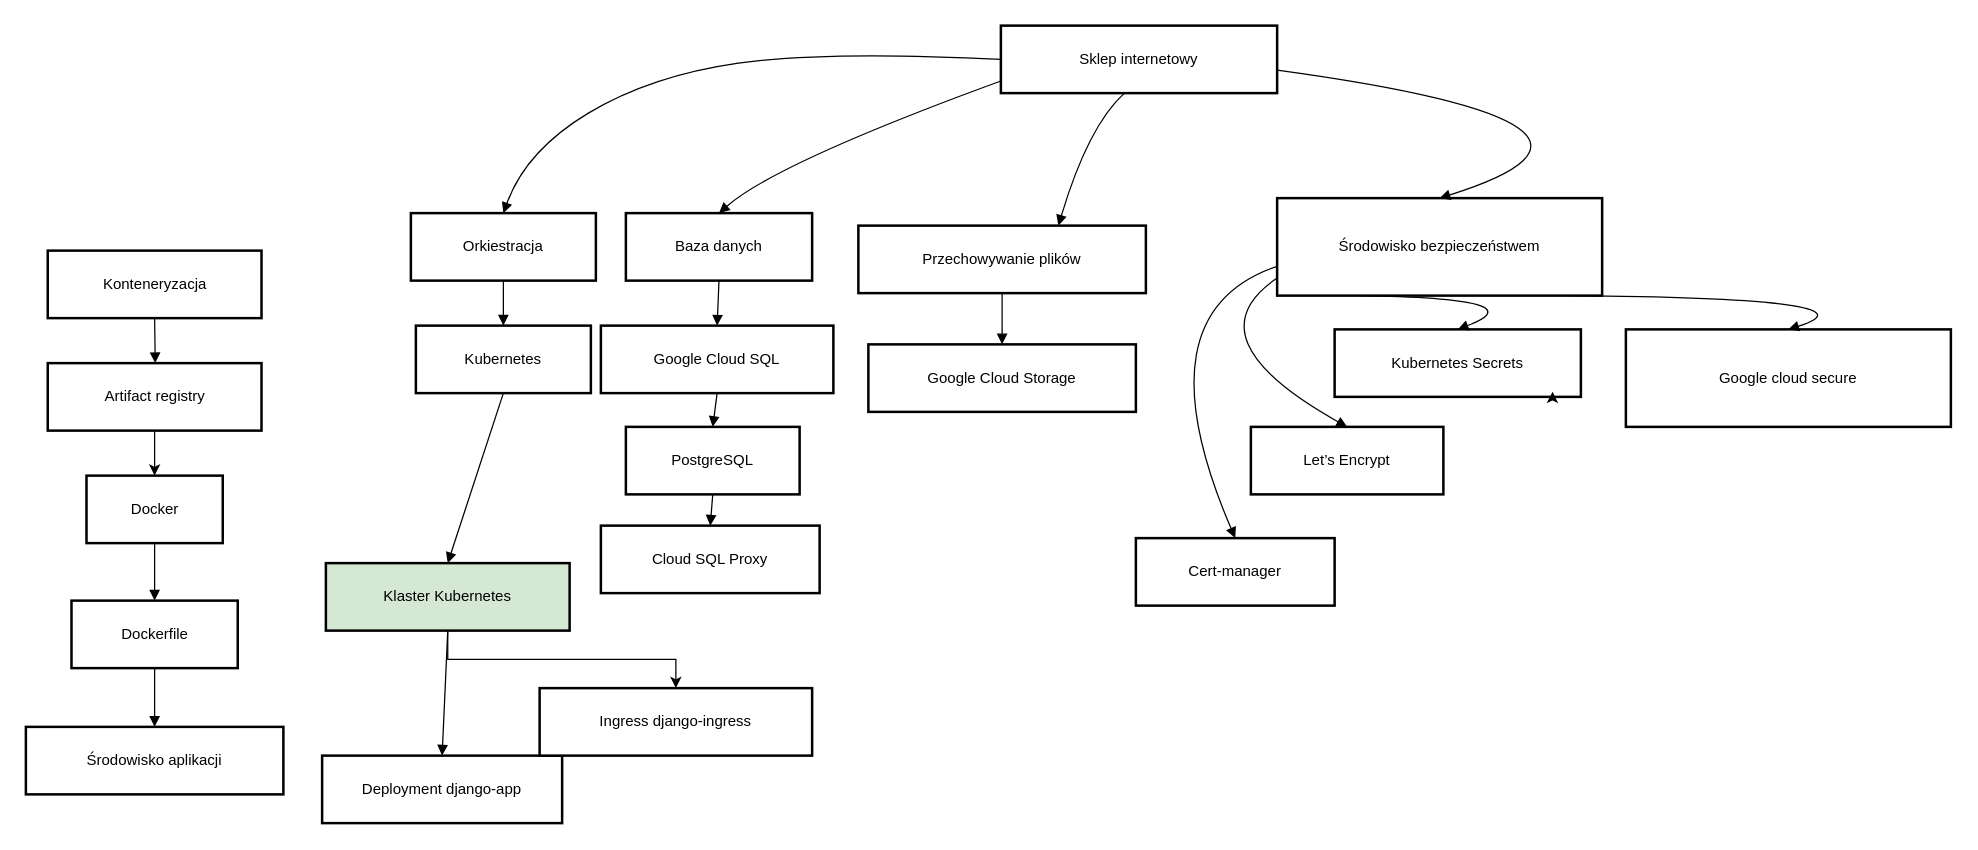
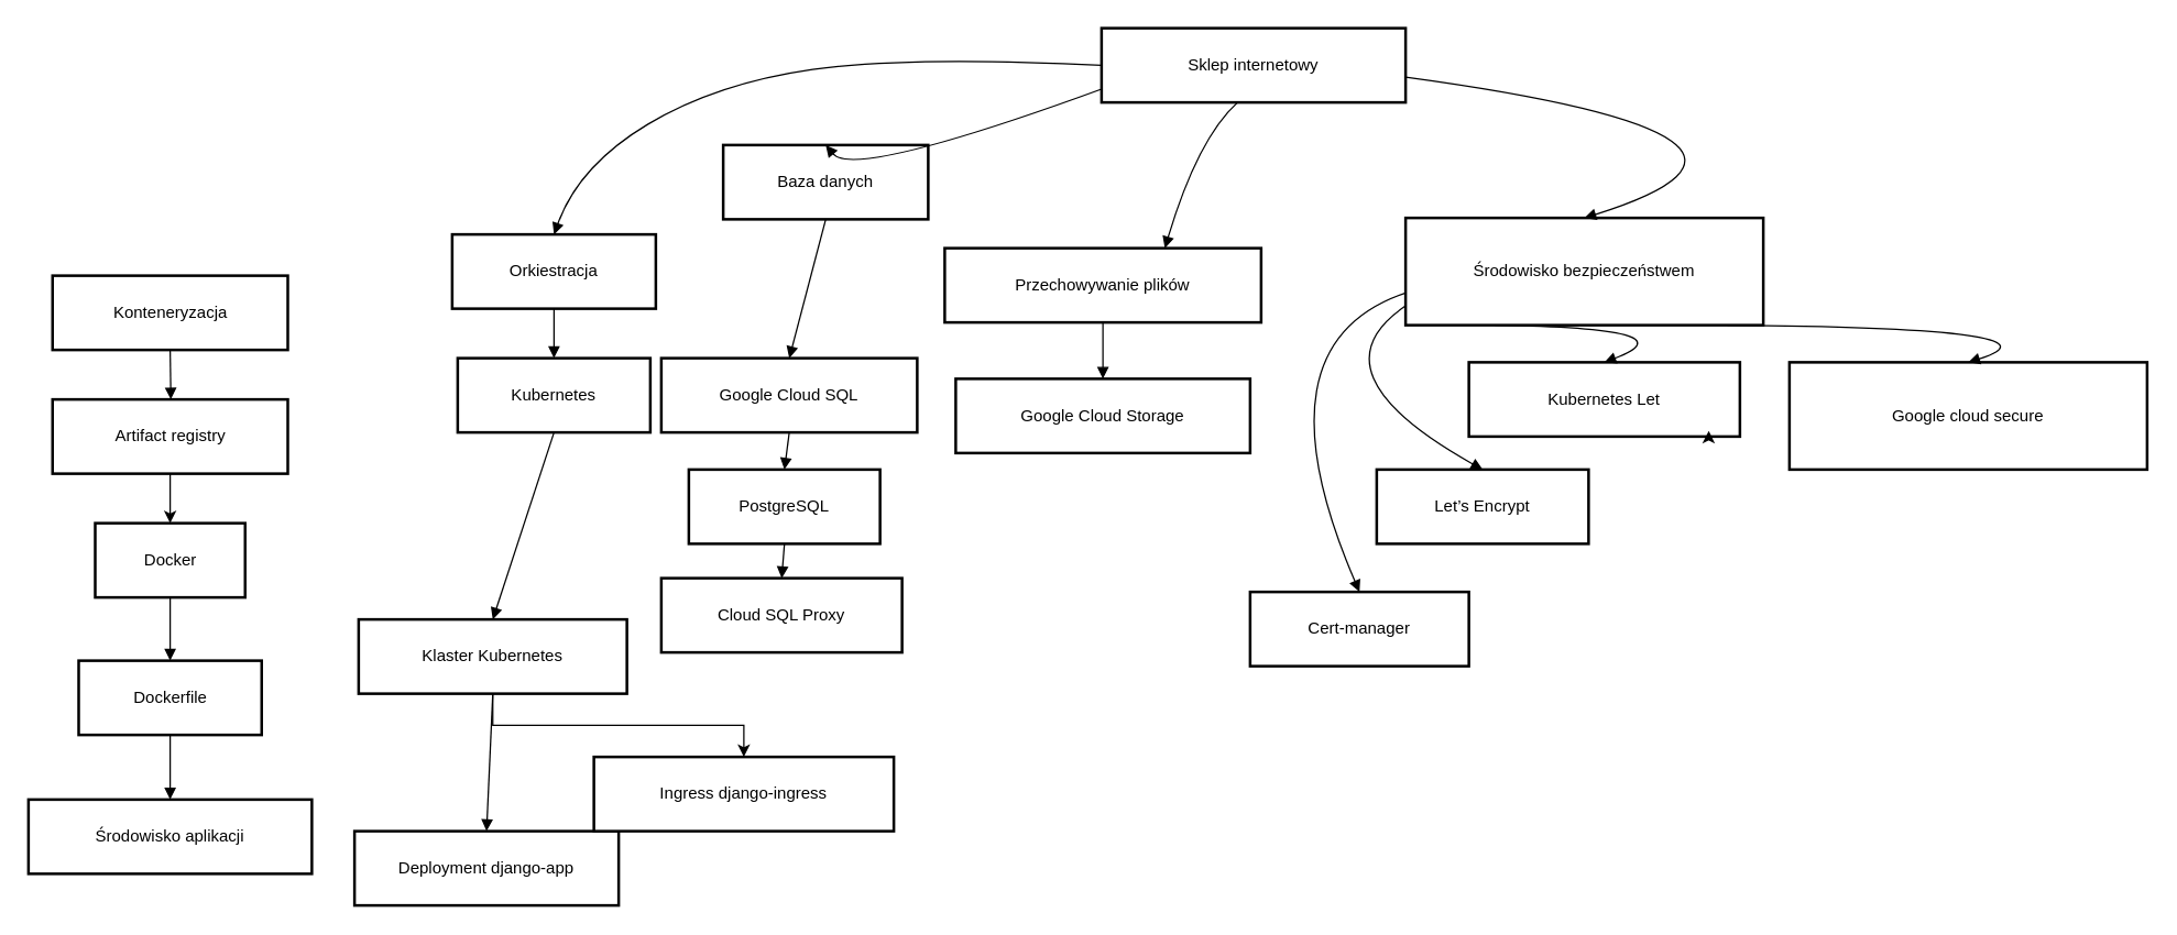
  <mxCell id="0" />
  <mxCell id="1" parent="0" />
  <mxCell id="2" value="Sklep internetowy" style="whiteSpace=wrap;strokeWidth=2;" parent="1" vertex="1"><mxGeometry x="800" y="20" width="221" height="54" as="geometry" /></mxCell>
  <mxCell id="3" value="Konteneryzacja" style="whiteSpace=wrap;strokeWidth=2;" parent="1" vertex="1"><mxGeometry x="37.5" y="200" width="171" height="54" as="geometry" /></mxCell>
  <mxCell id="4" value="Orkiestracja" style="whiteSpace=wrap;strokeWidth=2;" parent="1" vertex="1"><mxGeometry x="328" y="170" width="148" height="54" as="geometry" /></mxCell>
  <mxCell id="5" value="Docker" style="whiteSpace=wrap;strokeWidth=2;" parent="1" vertex="1"><mxGeometry x="68.5" y="380" width="109" height="54" as="geometry" /></mxCell>
  <mxCell id="6" value="Kubernetes" style="whiteSpace=wrap;strokeWidth=2;" parent="1" vertex="1"><mxGeometry x="332" y="260" width="140" height="54" as="geometry" /></mxCell>
  <mxCell id="7" value="Dockerfile" style="whiteSpace=wrap;strokeWidth=2;" parent="1" vertex="1"><mxGeometry x="56.5" y="480" width="133" height="54" as="geometry" /></mxCell>
  <mxCell id="8" value="Środowisko aplikacji" style="whiteSpace=wrap;strokeWidth=2;" parent="1" vertex="1"><mxGeometry x="20" y="581" width="206" height="54" as="geometry" /></mxCell>
  <mxCell id="9" style="edgeStyle=orthogonalEdgeStyle;rounded=0;orthogonalLoop=1;jettySize=auto;html=1;entryX=0.5;entryY=0;entryDx=0;entryDy=0;" edge="1" parent="1" source="10" target="12"><mxGeometry relative="1" as="geometry"><mxPoint x="455" y="490" as="sourcePoint" /><mxPoint x="540" y="536" as="targetPoint" /></mxGeometry></mxCell>
- <mxCell id="10" value="Klaster Kubernetes" style="whiteSpace=wrap;strokeWidth=2;fillColor=#d5e8d4;" parent="1" vertex="1"><mxGeometry x="260" y="450" width="195" height="54" as="geometry" /></mxCell>
+ <mxCell id="10" value="Klaster Kubernetes" style="whiteSpace=wrap;strokeWidth=2;" parent="1" vertex="1"><mxGeometry x="260" y="450" width="195" height="54" as="geometry" /></mxCell>
  <mxCell id="11" value="Deployment django-app" style="whiteSpace=wrap;strokeWidth=2;" parent="1" vertex="1"><mxGeometry x="257" y="604" width="192" height="54" as="geometry" /></mxCell>
  <mxCell id="12" value="Ingress django-ingress" style="whiteSpace=wrap;strokeWidth=2;" parent="1" vertex="1"><mxGeometry x="431" y="550" width="218" height="54" as="geometry" /></mxCell>
- <mxCell id="13" value="Baza danych" style="whiteSpace=wrap;strokeWidth=2;" parent="1" vertex="1"><mxGeometry x="500" y="170" width="149" height="54" as="geometry" /></mxCell>
+ <mxCell id="13" value="Baza danych" style="whiteSpace=wrap;strokeWidth=2;" parent="1" vertex="1"><mxGeometry x="525" y="105" width="149" height="54" as="geometry" /></mxCell>
  <mxCell id="14" value="Google Cloud SQL" style="whiteSpace=wrap;strokeWidth=2;" parent="1" vertex="1"><mxGeometry x="480" y="260" width="186" height="54" as="geometry" /></mxCell>
  <mxCell id="15" value="PostgreSQL" style="whiteSpace=wrap;strokeWidth=2;" parent="1" vertex="1"><mxGeometry x="500" y="341" width="139" height="54" as="geometry" /></mxCell>
  <mxCell id="16" value="Cloud SQL Proxy" style="whiteSpace=wrap;strokeWidth=2;" parent="1" vertex="1"><mxGeometry x="480" y="420" width="175" height="54" as="geometry" /></mxCell>
  <mxCell id="17" value="Przechowywanie plików" style="whiteSpace=wrap;strokeWidth=2;" parent="1" vertex="1"><mxGeometry x="686" y="180" width="230" height="54" as="geometry" /></mxCell>
  <mxCell id="18" value="Google Cloud Storage" style="whiteSpace=wrap;strokeWidth=2;" parent="1" vertex="1"><mxGeometry x="694" y="275" width="214" height="54" as="geometry" /></mxCell>
  <mxCell id="19" value="Środowisko bezpieczeństwem" style="whiteSpace=wrap;strokeWidth=2;" parent="1" vertex="1"><mxGeometry x="1021" y="158" width="260" height="78" as="geometry" /></mxCell>
  <mxCell id="20" value="Cert-manager" style="whiteSpace=wrap;strokeWidth=2;" parent="1" vertex="1"><mxGeometry x="908" y="430" width="159" height="54" as="geometry" /></mxCell>
  <mxCell id="21" value="Let’s Encrypt" style="whiteSpace=wrap;strokeWidth=2;" parent="1" vertex="1"><mxGeometry x="1000" y="341" width="154" height="54" as="geometry" /></mxCell>
- <mxCell id="22" value="Kubernetes Secrets" style="whiteSpace=wrap;strokeWidth=2;" parent="1" vertex="1"><mxGeometry x="1067" y="263" width="197" height="54" as="geometry" /></mxCell>
+ <mxCell id="22" value="Kubernetes Let" style="whiteSpace=wrap;strokeWidth=2;" parent="1" vertex="1"><mxGeometry x="1067" y="263" width="197" height="54" as="geometry" /></mxCell>
  <mxCell id="23" value="Google cloud secure" style="whiteSpace=wrap;strokeWidth=2;" parent="1" vertex="1"><mxGeometry x="1300" y="263" width="260" height="78" as="geometry" /></mxCell>
  <mxCell id="24" value="" style="curved=1;startArrow=none;endArrow=block;exitX=0;exitY=0.5;entryX=0.5;entryY=0;entryDx=0;entryDy=0;exitDx=0;exitDy=0;" parent="1" source="2" target="4" edge="1"><mxGeometry relative="1" as="geometry"><Array as="points"><mxPoint x="660" y="40" /><mxPoint x="520" y="60" /><mxPoint x="420" y="120" /></Array><mxPoint x="510" y="30" as="sourcePoint" /><mxPoint x="258.5" y="110.48" as="targetPoint" /></mxGeometry></mxCell>
  <mxCell id="25" value="" style="curved=1;startArrow=none;endArrow=block;exitX=0.5;exitY=1;" parent="1" source="3" edge="1"><mxGeometry relative="1" as="geometry"><Array as="points" /><mxPoint x="123.5" y="290" as="targetPoint" /></mxGeometry></mxCell>
  <mxCell id="26" value="" style="curved=1;startArrow=none;endArrow=block;exitX=0.5;exitY=1;entryX=0.5;entryY=0;" parent="1" source="4" target="6" edge="1"><mxGeometry relative="1" as="geometry"><Array as="points" /></mxGeometry></mxCell>
  <mxCell id="27" value="" style="curved=1;startArrow=none;endArrow=block;exitX=0.5;exitY=1;entryX=0.5;entryY=0;" parent="1" source="5" target="7" edge="1"><mxGeometry relative="1" as="geometry"><Array as="points" /></mxGeometry></mxCell>
  <mxCell id="28" value="" style="curved=1;startArrow=none;endArrow=block;exitX=0.5;exitY=1;entryX=0.5;entryY=0;" parent="1" source="7" target="8" edge="1"><mxGeometry relative="1" as="geometry"><Array as="points" /></mxGeometry></mxCell>
  <mxCell id="29" value="" style="curved=1;startArrow=none;endArrow=block;exitX=0.5;exitY=1;entryX=0.5;entryY=0;" parent="1" source="6" target="10" edge="1"><mxGeometry relative="1" as="geometry"><Array as="points" /></mxGeometry></mxCell>
  <mxCell id="30" value="" style="curved=1;startArrow=none;endArrow=block;exitX=0.5;exitY=1;entryX=0.5;entryY=0;exitDx=0;exitDy=0;" parent="1" source="10" target="11" edge="1"><mxGeometry relative="1" as="geometry"><Array as="points" /></mxGeometry></mxCell>
  <mxCell id="31" value="" style="curved=1;startArrow=none;endArrow=block;exitX=0;exitY=0.82;entryX=0.5;entryY=0;" parent="1" source="2" target="13" edge="1"><mxGeometry relative="1" as="geometry"><Array as="points"><mxPoint x="620" y="130" /></Array></mxGeometry></mxCell>
  <mxCell id="32" value="" style="curved=1;startArrow=none;endArrow=block;exitX=0.5;exitY=1;entryX=0.5;entryY=0;" parent="1" source="13" target="14" edge="1"><mxGeometry relative="1" as="geometry"><Array as="points" /></mxGeometry></mxCell>
  <mxCell id="33" value="" style="curved=1;startArrow=none;endArrow=block;exitX=0.5;exitY=1;entryX=0.5;entryY=0;" parent="1" source="14" target="15" edge="1"><mxGeometry relative="1" as="geometry"><Array as="points" /></mxGeometry></mxCell>
  <mxCell id="34" value="" style="curved=1;startArrow=none;endArrow=block;exitX=0.5;exitY=1;entryX=0.5;entryY=0;" parent="1" source="15" target="16" edge="1"><mxGeometry relative="1" as="geometry"><Array as="points" /></mxGeometry></mxCell>
  <mxCell id="35" value="" style="curved=1;startArrow=none;endArrow=block;exitX=0.28;exitY=1;entryX=0.5;entryY=0;" parent="1" edge="1"><mxGeometry relative="1" as="geometry"><Array as="points"><mxPoint x="870" y="100" /></Array><mxPoint x="898.88" y="74" as="sourcePoint" /><mxPoint x="846" y="180" as="targetPoint" /></mxGeometry></mxCell>
  <mxCell id="36" value="" style="curved=1;startArrow=none;endArrow=block;exitX=0.5;exitY=1;entryX=0.5;entryY=0;" parent="1" source="17" target="18" edge="1"><mxGeometry relative="1" as="geometry"><Array as="points" /></mxGeometry></mxCell>
  <mxCell id="37" value="" style="curved=1;startArrow=none;endArrow=block;exitX=1;exitY=0.66;entryX=0.5;entryY=0;" parent="1" source="2" target="19" edge="1"><mxGeometry relative="1" as="geometry"><Array as="points"><mxPoint x="1339" y="99" /></Array></mxGeometry></mxCell>
  <mxCell id="38" value="" style="curved=1;startArrow=none;endArrow=block;exitX=0;exitY=0.7;entryX=0.5;entryY=0;" parent="1" source="19" target="20" edge="1"><mxGeometry relative="1" as="geometry"><Array as="points"><mxPoint x="910" y="250" /></Array></mxGeometry></mxCell>
  <mxCell id="39" value="" style="curved=1;startArrow=none;endArrow=block;exitX=0;exitY=0.82;entryX=0.5;entryY=0;" parent="1" source="19" target="21" edge="1"><mxGeometry relative="1" as="geometry"><Array as="points"><mxPoint x="950" y="270" /></Array></mxGeometry></mxCell>
  <mxCell id="40" value="" style="curved=1;startArrow=none;endArrow=block;exitX=0.25;exitY=1;entryX=0.5;entryY=0;" parent="1" source="19" target="22" edge="1"><mxGeometry relative="1" as="geometry"><Array as="points"><mxPoint x="1231" y="238" /></Array></mxGeometry></mxCell>
  <mxCell id="41" value="" style="curved=1;startArrow=none;endArrow=block;exitX=0.9;exitY=1;entryX=0.5;entryY=0;" parent="1" source="19" target="23" edge="1"><mxGeometry relative="1" as="geometry"><Array as="points"><mxPoint x="1509" y="238" /></Array></mxGeometry></mxCell>
  <mxCell id="42" style="edgeStyle=orthogonalEdgeStyle;rounded=0;orthogonalLoop=1;jettySize=auto;html=1;exitX=0.75;exitY=1;exitDx=0;exitDy=0;entryX=0.885;entryY=0.923;entryDx=0;entryDy=0;entryPerimeter=0;" edge="1" parent="1" source="22" target="22"><mxGeometry relative="1" as="geometry" /></mxCell>
  <mxCell id="43" style="edgeStyle=orthogonalEdgeStyle;rounded=0;orthogonalLoop=1;jettySize=auto;html=1;exitX=0.5;exitY=1;exitDx=0;exitDy=0;entryX=0.5;entryY=0;entryDx=0;entryDy=0;" edge="1" parent="1" source="44" target="5"><mxGeometry relative="1" as="geometry" /></mxCell>
  <mxCell id="44" value="Artifact registry" style="whiteSpace=wrap;strokeWidth=2;" vertex="1" parent="1"><mxGeometry x="37.5" y="290" width="171" height="54" as="geometry" /></mxCell>
